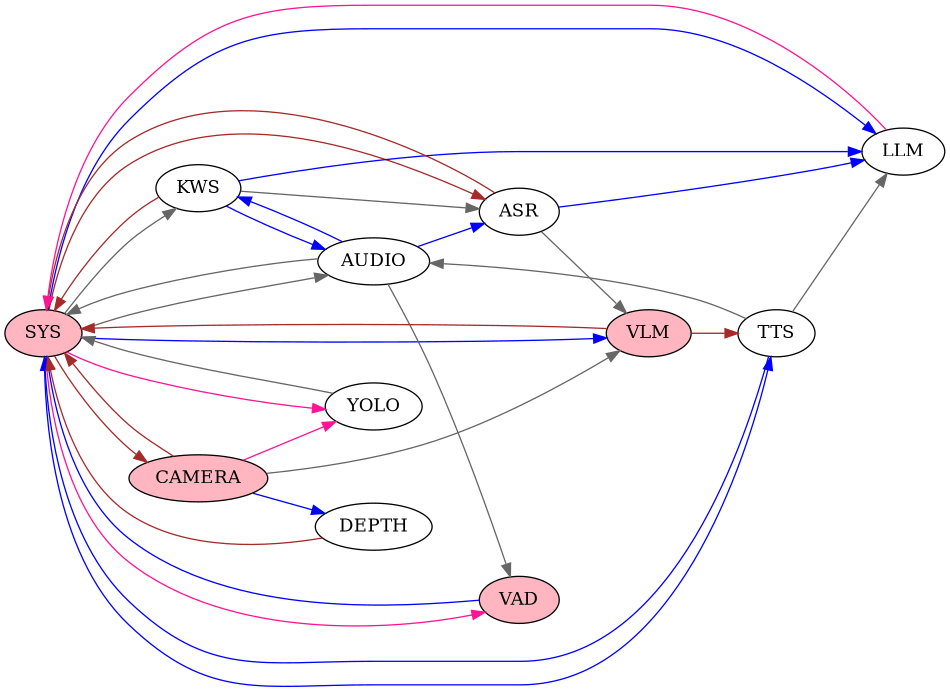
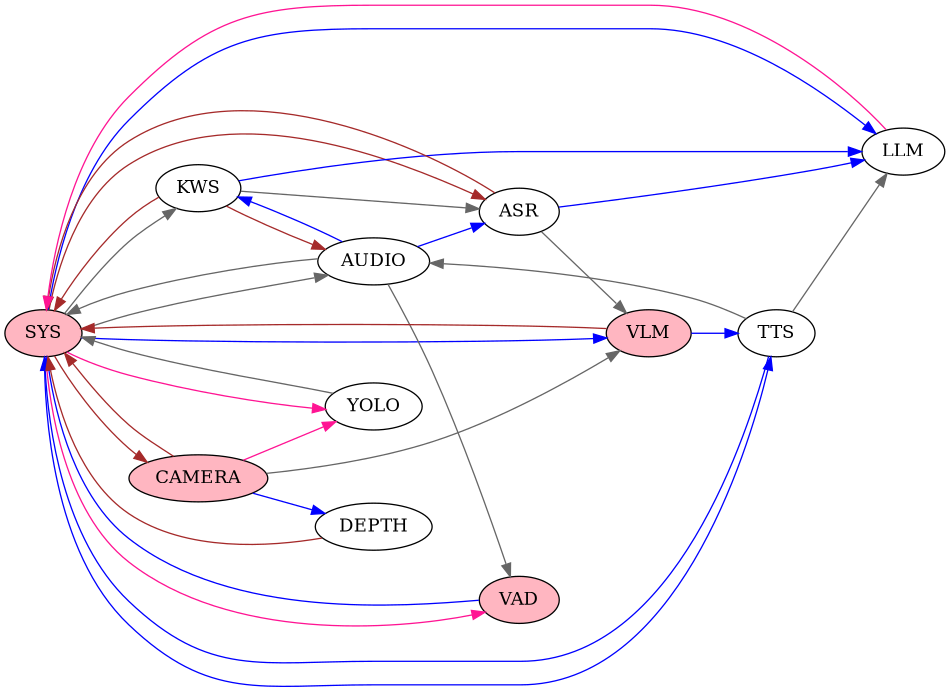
  digraph {
    rankdir=LR
    node [fillcolor=white style=filled]
    edge [color=blue]
    SYS [fillcolor=lightpink]
    KWS
    ASR
    LLM
    TTS
    AUDIO
    CAMERA [fillcolor=lightpink]
    VAD [fillcolor=lightpink]
    VLM [fillcolor=lightpink]
    YOLO
    DEPTH
    SYS -> KWS [color=gray40]
    SYS -> ASR [color=brown]
    SYS -> LLM
    SYS -> TTS
    SYS -> AUDIO [color=gray40]
    SYS -> CAMERA [color=brown]
    SYS -> VAD [color=deeppink]
    SYS -> VLM
    SYS -> YOLO [color=deeppink]
    KWS -> SYS [color=brown]
    KWS -> ASR [color=gray40]
    KWS -> LLM
-   KWS -> AUDIO
+   KWS -> AUDIO [color=brown]
    ASR -> SYS [color=brown]
    ASR -> LLM
    ASR -> VLM [color=gray40]
    LLM -> SYS [color=deeppink]
    TTS -> SYS
    TTS -> LLM [color=gray40]
    TTS -> AUDIO [color=gray40]
    AUDIO -> SYS [color=gray40]
    AUDIO -> KWS
    AUDIO -> ASR
    AUDIO -> VAD [color=gray40]
    CAMERA -> SYS [color=brown]
    CAMERA -> VLM [color=gray40]
    CAMERA -> YOLO [color=deeppink]
    CAMERA -> DEPTH
    VAD -> SYS
    VLM -> SYS [color=brown]
-   VLM -> TTS [color=brown]
+   VLM -> TTS
    YOLO -> SYS [color=gray40]
    DEPTH -> SYS [color=brown]
  }
